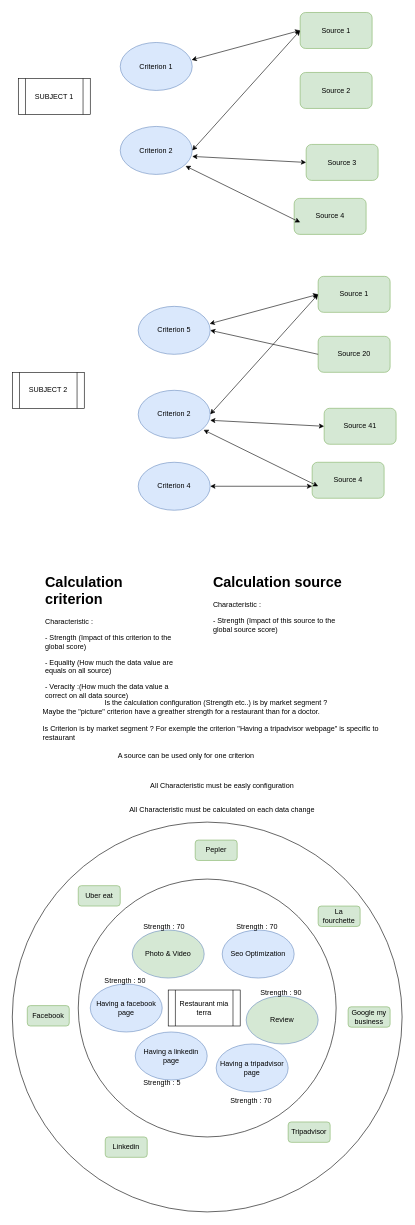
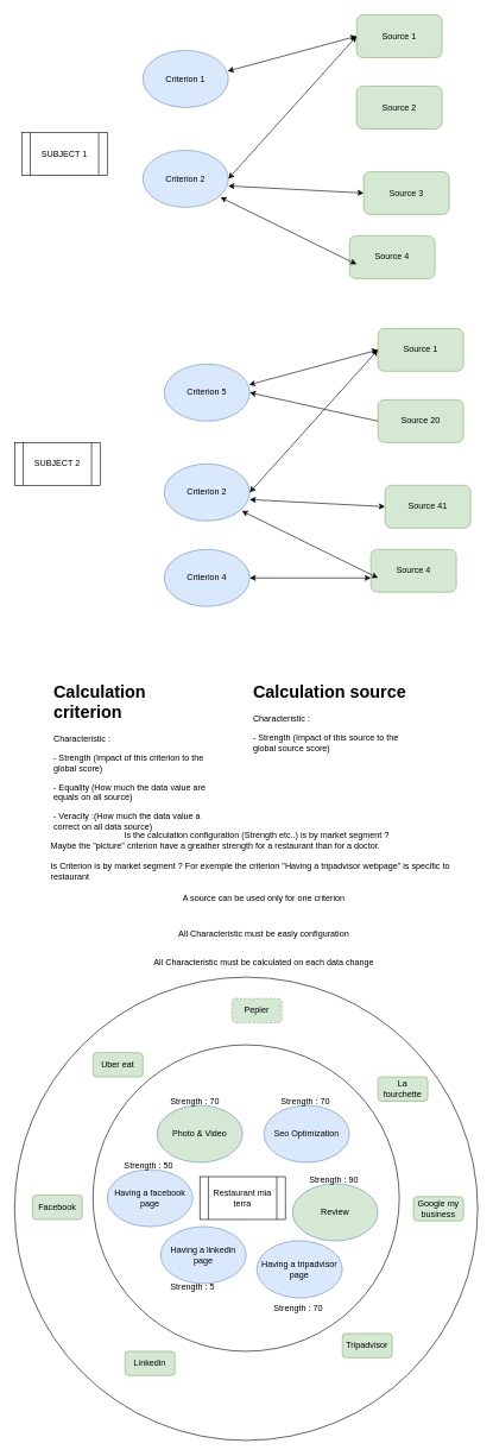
  <mxCell id="0" />
  <mxCell id="1" parent="0" />
  <mxCell id="2" value="" style="ellipse;whiteSpace=wrap;html=1;aspect=fixed;" parent="1" vertex="1"><mxGeometry x="20" y="1370" width="650" height="650" as="geometry" /></mxCell>
  <mxCell id="3" value="" style="ellipse;whiteSpace=wrap;html=1;aspect=fixed;" parent="1" vertex="1"><mxGeometry x="130" y="1465" width="430" height="430" as="geometry" /></mxCell>
  <mxCell id="4" value="Criterion 1" style="ellipse;whiteSpace=wrap;html=1;fillColor=#dae8fc;strokeColor=#6c8ebf;" parent="1" vertex="1"><mxGeometry x="200" y="70" width="120" height="80" as="geometry" /></mxCell>
  <mxCell id="5" value="Source 1" style="rounded=1;whiteSpace=wrap;html=1;fillColor=#d5e8d4;strokeColor=#82b366;" parent="1" vertex="1"><mxGeometry x="500" y="20" width="120" height="60" as="geometry" /></mxCell>
  <mxCell id="6" value="" style="endArrow=classic;startArrow=classic;html=1;rounded=0;exitX=0.992;exitY=0.363;exitDx=0;exitDy=0;exitPerimeter=0;entryX=0;entryY=0.5;entryDx=0;entryDy=0;" parent="1" source="4" target="5" edge="1"><mxGeometry width="50" height="50" relative="1" as="geometry"><mxPoint x="200" y="350" as="sourcePoint" /><mxPoint x="250" y="300" as="targetPoint" /></mxGeometry></mxCell>
  <mxCell id="7" value="Source 2" style="rounded=1;whiteSpace=wrap;html=1;fillColor=#d5e8d4;strokeColor=#82b366;" parent="1" vertex="1"><mxGeometry x="500" y="120" width="120" height="60" as="geometry" /></mxCell>
  <mxCell id="8" value="Criterion 2" style="ellipse;whiteSpace=wrap;html=1;fillColor=#dae8fc;strokeColor=#6c8ebf;" parent="1" vertex="1"><mxGeometry x="200" y="210" width="120" height="80" as="geometry" /></mxCell>
  <mxCell id="9" value="" style="endArrow=classic;startArrow=classic;html=1;rounded=0;exitX=1;exitY=0.5;exitDx=0;exitDy=0;entryX=0;entryY=0.5;entryDx=0;entryDy=0;" parent="1" source="8" target="5" edge="1"><mxGeometry width="50" height="50" relative="1" as="geometry"><mxPoint x="250" y="130" as="sourcePoint" /><mxPoint x="460" y="260" as="targetPoint" /></mxGeometry></mxCell>
  <mxCell id="10" value="" style="endArrow=classic;startArrow=classic;html=1;rounded=0;exitX=1;exitY=0.625;exitDx=0;exitDy=0;entryX=0;entryY=0.5;entryDx=0;entryDy=0;exitPerimeter=0;" parent="1" source="8" target="11" edge="1"><mxGeometry width="50" height="50" relative="1" as="geometry"><mxPoint x="234" y="270" as="sourcePoint" /><mxPoint x="500" y="450" as="targetPoint" /></mxGeometry></mxCell>
  <mxCell id="11" value="Source 3" style="rounded=1;whiteSpace=wrap;html=1;fillColor=#d5e8d4;strokeColor=#82b366;" parent="1" vertex="1"><mxGeometry x="510" y="240" width="120" height="60" as="geometry" /></mxCell>
  <mxCell id="12" value="Source 4" style="rounded=1;whiteSpace=wrap;html=1;fillColor=#d5e8d4;strokeColor=#82b366;" parent="1" vertex="1"><mxGeometry x="490" y="330" width="120" height="60" as="geometry" /></mxCell>
  <mxCell id="13" value="" style="endArrow=classic;startArrow=classic;html=1;rounded=0;exitX=0.908;exitY=0.825;exitDx=0;exitDy=0;exitPerimeter=0;" parent="1" source="8" edge="1"><mxGeometry width="50" height="50" relative="1" as="geometry"><mxPoint x="270" y="300" as="sourcePoint" /><mxPoint x="500" y="370" as="targetPoint" /></mxGeometry></mxCell>
  <mxCell id="14" value="&lt;h1&gt;Calculation criterion&lt;/h1&gt;&lt;p&gt;Characteristic :&lt;/p&gt;&lt;p&gt;- Strength (Impact of this criterion to the global score)&lt;/p&gt;&lt;p&gt;- Equality (How much the data value are equals on all source)&lt;/p&gt;&lt;p&gt;- Veracity :(How much the data value a correct on all data source)&lt;/p&gt;&lt;p&gt;&lt;br&gt;&lt;/p&gt;&lt;p&gt;&lt;br&gt;&lt;/p&gt;&lt;p&gt;&lt;br&gt;&lt;/p&gt;&lt;p&gt;&lt;br&gt;&lt;/p&gt;" style="text;html=1;strokeColor=none;fillColor=none;spacing=5;spacingTop=-20;whiteSpace=wrap;overflow=hidden;rounded=0;" parent="1" vertex="1"><mxGeometry x="70" y="950" width="240" height="220" as="geometry" /></mxCell>
  <mxCell id="15" value="&lt;h1&gt;Calculation source&lt;/h1&gt;&lt;p&gt;Characteristic :&lt;/p&gt;&lt;p&gt;- Strength (Impact of this source to the global source score)&lt;/p&gt;&lt;p&gt;&lt;br&gt;&lt;/p&gt;&lt;p&gt;&lt;br&gt;&lt;/p&gt;&lt;p&gt;&lt;br&gt;&lt;/p&gt;&lt;p&gt;&lt;br&gt;&lt;/p&gt;" style="text;html=1;strokeColor=none;fillColor=none;spacing=5;spacingTop=-20;whiteSpace=wrap;overflow=hidden;rounded=0;" parent="1" vertex="1"><mxGeometry x="350" y="950" width="240" height="200" as="geometry" /></mxCell>
  <mxCell id="16" value="Is the calculation configuration (Strength etc..) is by market segment ?&lt;br&gt;&lt;div style=&quot;text-align: left&quot;&gt;&lt;span&gt;Maybe the &quot;picture&quot; criterion have a greather strength for a restaurant than for a doctor.&lt;/span&gt;&lt;/div&gt;&lt;div style=&quot;text-align: left&quot;&gt;&lt;span&gt;&lt;br&gt;&lt;/span&gt;&lt;/div&gt;&lt;div style=&quot;text-align: left&quot;&gt;&lt;span&gt;Is Criterion is by market segment ? For exemple the criterion &quot;Having a tripadvisor webpage&quot; is specific to restaurant&lt;/span&gt;&lt;/div&gt;" style="text;html=1;strokeColor=none;fillColor=none;align=center;verticalAlign=middle;whiteSpace=wrap;rounded=0;" parent="1" vertex="1"><mxGeometry x="70" y="1170" width="580" height="60" as="geometry" /></mxCell>
- <mxCell id="17" value="A source can be used only for one criterion" style="text;html=1;strokeColor=none;fillColor=none;align=center;verticalAlign=middle;whiteSpace=wrap;rounded=0;" parent="1" vertex="1"><mxGeometry x="20" y="1240" width="580" height="40" as="geometry" /></mxCell>
+ <mxCell id="17" value="A source can be used only for one criterion" style="text;html=1;strokeColor=none;fillColor=none;align=center;verticalAlign=middle;whiteSpace=wrap;rounded=0;" parent="1" vertex="1"><mxGeometry x="80" y="1240" width="580" height="40" as="geometry" /></mxCell>
  <mxCell id="18" value="All Characteristic must be easly configuration" style="text;html=1;strokeColor=none;fillColor=none;align=center;verticalAlign=middle;whiteSpace=wrap;rounded=0;" parent="1" vertex="1"><mxGeometry x="80" y="1290" width="580" height="40" as="geometry" /></mxCell>
  <mxCell id="19" value="All Characteristic must be calculated on each data change" style="text;html=1;strokeColor=none;fillColor=none;align=center;verticalAlign=middle;whiteSpace=wrap;rounded=0;" parent="1" vertex="1"><mxGeometry x="80" y="1330" width="580" height="40" as="geometry" /></mxCell>
- <mxCell id="20" value="SUBJECT 1" style="shape=process;whiteSpace=wrap;html=1;backgroundOutline=1;" parent="1" vertex="1"><mxGeometry x="30" y="130" width="120" height="60" as="geometry" /></mxCell>
+ <mxCell id="20" value="SUBJECT 1" style="shape=process;whiteSpace=wrap;html=1;backgroundOutline=1;" parent="1" vertex="1"><mxGeometry x="30" y="185" width="120" height="60" as="geometry" /></mxCell>
  <mxCell id="21" value="Criterion 5" style="ellipse;whiteSpace=wrap;html=1;fillColor=#dae8fc;strokeColor=#6c8ebf;" parent="1" vertex="1"><mxGeometry x="230" y="510" width="120" height="80" as="geometry" /></mxCell>
  <mxCell id="22" value="Source 1" style="rounded=1;whiteSpace=wrap;html=1;fillColor=#d5e8d4;strokeColor=#82b366;" parent="1" vertex="1"><mxGeometry x="530" y="460" width="120" height="60" as="geometry" /></mxCell>
  <mxCell id="23" value="" style="endArrow=classic;startArrow=classic;html=1;rounded=0;exitX=0.992;exitY=0.363;exitDx=0;exitDy=0;exitPerimeter=0;entryX=0;entryY=0.5;entryDx=0;entryDy=0;" parent="1" source="21" target="22" edge="1"><mxGeometry width="50" height="50" relative="1" as="geometry"><mxPoint x="230" y="790" as="sourcePoint" /><mxPoint x="280" y="740" as="targetPoint" /></mxGeometry></mxCell>
  <mxCell id="24" value="Source 20" style="rounded=1;whiteSpace=wrap;html=1;fillColor=#d5e8d4;strokeColor=#82b366;" parent="1" vertex="1"><mxGeometry x="530" y="560" width="120" height="60" as="geometry" /></mxCell>
  <mxCell id="25" value="" style="endArrow=none;startArrow=classic;html=1;rounded=0;exitX=1;exitY=0.5;exitDx=0;exitDy=0;entryX=0;entryY=0.5;entryDx=0;entryDy=0;" parent="1" source="21" target="24" edge="1"><mxGeometry width="50" height="50" relative="1" as="geometry"><mxPoint x="229.04" y="549.04" as="sourcePoint" /><mxPoint x="330" y="470" as="targetPoint" /></mxGeometry></mxCell>
  <mxCell id="26" value="Criterion 2" style="ellipse;whiteSpace=wrap;html=1;fillColor=#dae8fc;strokeColor=#6c8ebf;" parent="1" vertex="1"><mxGeometry x="230" y="650" width="120" height="80" as="geometry" /></mxCell>
  <mxCell id="27" value="" style="endArrow=classic;startArrow=classic;html=1;rounded=0;exitX=1;exitY=0.5;exitDx=0;exitDy=0;entryX=0;entryY=0.5;entryDx=0;entryDy=0;" parent="1" source="26" target="22" edge="1"><mxGeometry width="50" height="50" relative="1" as="geometry"><mxPoint x="280" y="570" as="sourcePoint" /><mxPoint x="490" y="700" as="targetPoint" /></mxGeometry></mxCell>
  <mxCell id="28" value="" style="endArrow=classic;startArrow=classic;html=1;rounded=0;exitX=1;exitY=0.625;exitDx=0;exitDy=0;entryX=0;entryY=0.5;entryDx=0;entryDy=0;exitPerimeter=0;" parent="1" source="26" target="29" edge="1"><mxGeometry width="50" height="50" relative="1" as="geometry"><mxPoint x="264" y="710" as="sourcePoint" /><mxPoint x="530" y="890" as="targetPoint" /></mxGeometry></mxCell>
  <mxCell id="29" value="Source 41" style="rounded=1;whiteSpace=wrap;html=1;fillColor=#d5e8d4;strokeColor=#82b366;" parent="1" vertex="1"><mxGeometry x="540" y="680" width="120" height="60" as="geometry" /></mxCell>
  <mxCell id="30" value="Source 4" style="rounded=1;whiteSpace=wrap;html=1;fillColor=#d5e8d4;strokeColor=#82b366;" parent="1" vertex="1"><mxGeometry x="520" y="770" width="120" height="60" as="geometry" /></mxCell>
  <mxCell id="31" value="" style="endArrow=classic;startArrow=classic;html=1;rounded=0;exitX=0.908;exitY=0.825;exitDx=0;exitDy=0;exitPerimeter=0;" parent="1" source="26" edge="1"><mxGeometry width="50" height="50" relative="1" as="geometry"><mxPoint x="300" y="740" as="sourcePoint" /><mxPoint x="530" y="810" as="targetPoint" /></mxGeometry></mxCell>
  <mxCell id="32" value="SUBJECT 2" style="shape=process;whiteSpace=wrap;html=1;backgroundOutline=1;" parent="1" vertex="1"><mxGeometry x="20" y="620" width="120" height="60" as="geometry" /></mxCell>
  <mxCell id="33" value="Criterion 4" style="ellipse;whiteSpace=wrap;html=1;fillColor=#dae8fc;strokeColor=#6c8ebf;" parent="1" vertex="1"><mxGeometry x="230" y="770" width="120" height="80" as="geometry" /></mxCell>
  <mxCell id="34" value="" style="endArrow=classic;startArrow=classic;html=1;rounded=0;exitX=1;exitY=0.5;exitDx=0;exitDy=0;" parent="1" source="33" edge="1"><mxGeometry width="50" height="50" relative="1" as="geometry"><mxPoint x="348.96" y="726" as="sourcePoint" /><mxPoint x="520" y="810" as="targetPoint" /></mxGeometry></mxCell>
  <mxCell id="35" value="Photo &amp;amp; Video" style="ellipse;whiteSpace=wrap;html=1;fillColor=#d5e8d4;strokeColor=#6c8ebf;" parent="1" vertex="1"><mxGeometry x="220" y="1550" width="120" height="80" as="geometry" /></mxCell>
  <mxCell id="36" value="Seo Optimization" style="ellipse;whiteSpace=wrap;html=1;fillColor=#dae8fc;strokeColor=#6c8ebf;" parent="1" vertex="1"><mxGeometry x="370" y="1550" width="120" height="80" as="geometry" /></mxCell>
  <mxCell id="37" value="Restaurant mia terra" style="shape=process;whiteSpace=wrap;html=1;backgroundOutline=1;" parent="1" vertex="1"><mxGeometry x="280" y="1650" width="120" height="60" as="geometry" /></mxCell>
  <mxCell id="38" value="Having a facebook page" style="ellipse;whiteSpace=wrap;html=1;fillColor=#dae8fc;strokeColor=#6c8ebf;" parent="1" vertex="1"><mxGeometry x="150" y="1640" width="120" height="80" as="geometry" /></mxCell>
  <mxCell id="39" value="Having a linkedin page" style="ellipse;whiteSpace=wrap;html=1;fillColor=#dae8fc;strokeColor=#6c8ebf;" parent="1" vertex="1"><mxGeometry x="225" y="1720" width="120" height="80" as="geometry" /></mxCell>
  <mxCell id="40" value="Review" style="ellipse;whiteSpace=wrap;html=1;fillColor=#d5e8d4;strokeColor=#6c8ebf;" parent="1" vertex="1"><mxGeometry x="410" y="1660" width="120" height="80" as="geometry" /></mxCell>
  <mxCell id="41" value="Facebook" style="rounded=1;whiteSpace=wrap;html=1;fillColor=#d5e8d4;strokeColor=#82b366;" parent="1" vertex="1"><mxGeometry x="45" y="1676" width="70" height="34" as="geometry" /></mxCell>
  <mxCell id="42" value="Linkedin&lt;span style=&quot;color: rgba(0 , 0 , 0 , 0) ; font-family: monospace ; font-size: 0px&quot;&gt;%3CmxGraphModel%3E%3Croot%3E%3CmxCell%20id%3D%220%22%2F%3E%3CmxCell%20id%3D%221%22%20parent%3D%220%22%2F%3E%3CmxCell%20id%3D%222%22%20value%3D%22Facebook%22%20style%3D%22rounded%3D1%3BwhiteSpace%3Dwrap%3Bhtml%3D1%3BfillColor%3D%23d5e8d4%3BstrokeColor%3D%2382b366%3B%22%20vertex%3D%221%22%20parent%3D%221%22%3E%3CmxGeometry%20x%3D%2275%22%20y%3D%221696%22%20width%3D%2270%22%20height%3D%2234%22%20as%3D%22geometry%22%2F%3E%3C%2FmxCell%3E%3C%2Froot%3E%3C%2FmxGraphModel%3E&lt;/span&gt;" style="rounded=1;whiteSpace=wrap;html=1;fillColor=#d5e8d4;strokeColor=#82b366;" parent="1" vertex="1"><mxGeometry x="175" y="1895" width="70" height="34" as="geometry" /></mxCell>
  <mxCell id="43" value="Google my business" style="rounded=1;whiteSpace=wrap;html=1;fillColor=#d5e8d4;strokeColor=#82b366;" parent="1" vertex="1"><mxGeometry x="580" y="1678" width="70" height="34" as="geometry" /></mxCell>
  <mxCell id="44" value="Tripadvisor" style="rounded=1;whiteSpace=wrap;html=1;fillColor=#d5e8d4;strokeColor=#82b366;" parent="1" vertex="1"><mxGeometry x="480" y="1870" width="70" height="34" as="geometry" /></mxCell>
  <mxCell id="45" value="La fourchette" style="rounded=1;whiteSpace=wrap;html=1;fillColor=#d5e8d4;strokeColor=#82b366;" parent="1" vertex="1"><mxGeometry x="530" y="1510" width="70" height="34" as="geometry" /></mxCell>
- <mxCell id="46" value="Pepler" style="rounded=1;whiteSpace=wrap;html=1;fillColor=#d5e8d4;strokeColor=#82b366;" parent="1" vertex="1"><mxGeometry x="325" y="1400" width="70" height="34" as="geometry" /></mxCell>
+ <mxCell id="46" value="Pepler" style="rounded=1;whiteSpace=wrap;html=1;fillColor=#d5e8d4;strokeColor=#82b366;dashed=1;" parent="1" vertex="1"><mxGeometry x="325" y="1400" width="70" height="34" as="geometry" /></mxCell>
  <mxCell id="47" value="Uber eat" style="rounded=1;whiteSpace=wrap;html=1;fillColor=#d5e8d4;strokeColor=#82b366;" parent="1" vertex="1"><mxGeometry x="130" y="1476" width="70" height="34" as="geometry" /></mxCell>
  <mxCell id="48" value="Strength : 70&amp;nbsp;" style="text;html=1;strokeColor=none;fillColor=none;align=center;verticalAlign=middle;whiteSpace=wrap;rounded=0;" parent="1" vertex="1"><mxGeometry x="225" y="1540" width="100" height="10" as="geometry" /></mxCell>
  <mxCell id="49" value="Strength : 70&amp;nbsp;" style="text;html=1;strokeColor=none;fillColor=none;align=center;verticalAlign=middle;whiteSpace=wrap;rounded=0;" parent="1" vertex="1"><mxGeometry x="380" y="1540" width="100" height="10" as="geometry" /></mxCell>
  <mxCell id="50" value="Strength : 90&amp;nbsp;" style="text;html=1;strokeColor=none;fillColor=none;align=center;verticalAlign=middle;whiteSpace=wrap;rounded=0;" parent="1" vertex="1"><mxGeometry x="420" y="1650" width="100" height="10" as="geometry" /></mxCell>
  <mxCell id="51" value="Strength : 5" style="text;html=1;strokeColor=none;fillColor=none;align=center;verticalAlign=middle;whiteSpace=wrap;rounded=0;" parent="1" vertex="1"><mxGeometry x="220" y="1800" width="100" height="10" as="geometry" /></mxCell>
  <mxCell id="52" value="Strength : 50&amp;nbsp;" style="text;html=1;strokeColor=none;fillColor=none;align=center;verticalAlign=middle;whiteSpace=wrap;rounded=0;" parent="1" vertex="1"><mxGeometry x="160" y="1630" width="100" height="10" as="geometry" /></mxCell>
  <mxCell id="53" value="Having a tripadvisor page" style="ellipse;whiteSpace=wrap;html=1;fillColor=#dae8fc;strokeColor=#6c8ebf;" parent="1" vertex="1"><mxGeometry x="360" y="1740" width="120" height="80" as="geometry" /></mxCell>
  <mxCell id="54" value="Strength : 70&amp;nbsp;" style="text;html=1;strokeColor=none;fillColor=none;align=center;verticalAlign=middle;whiteSpace=wrap;rounded=0;" parent="1" vertex="1"><mxGeometry x="370" y="1830" width="100" height="10" as="geometry" /></mxCell>
